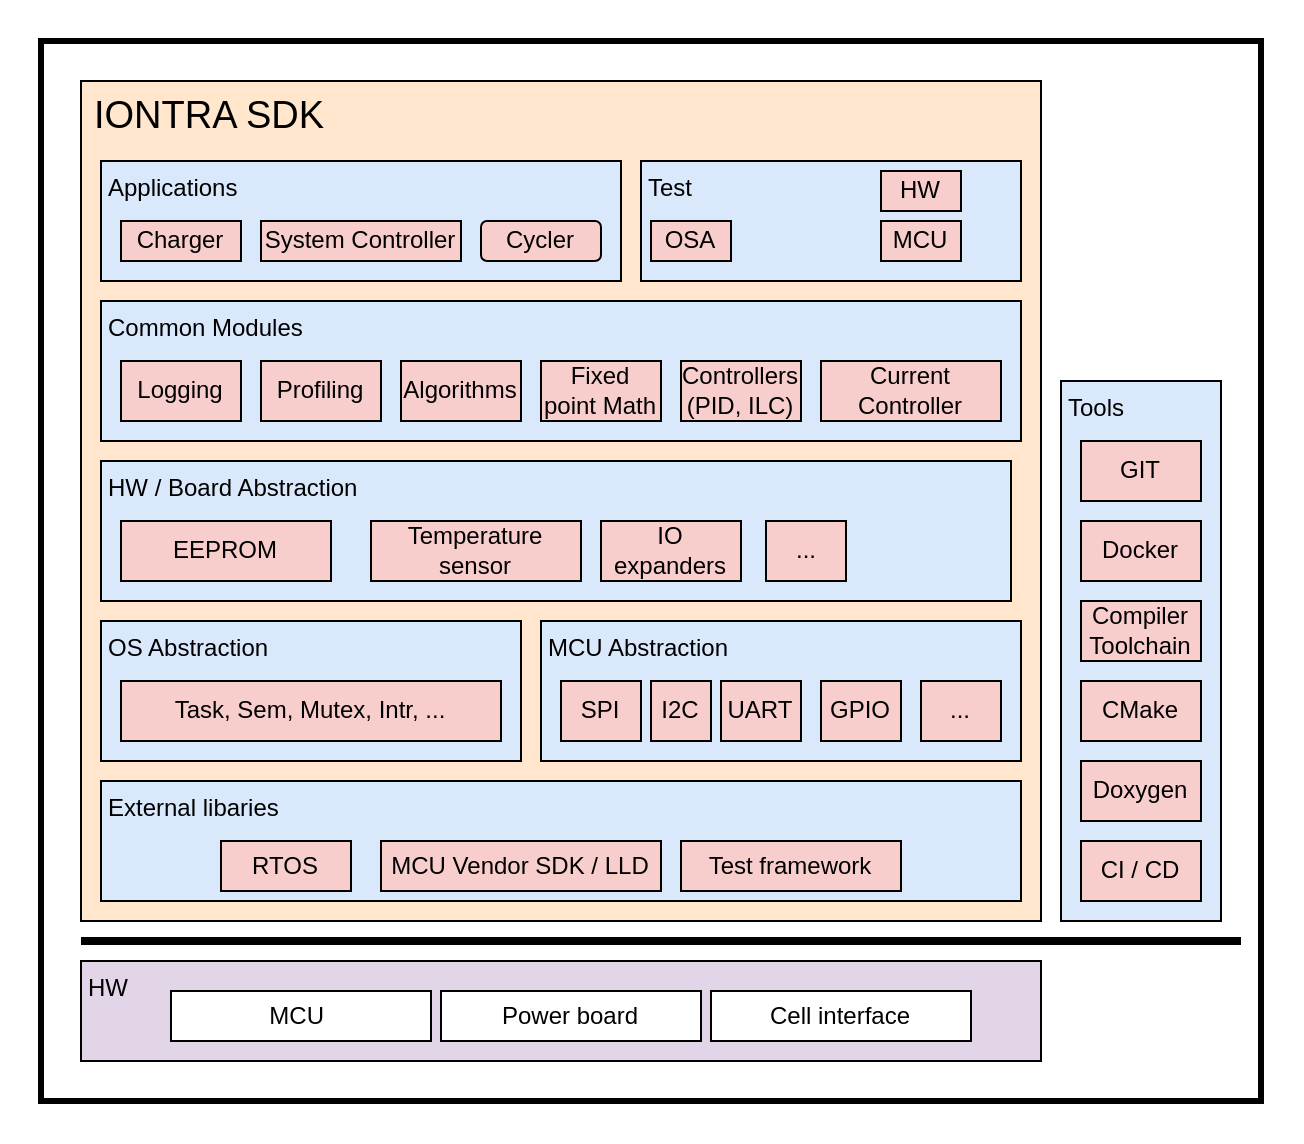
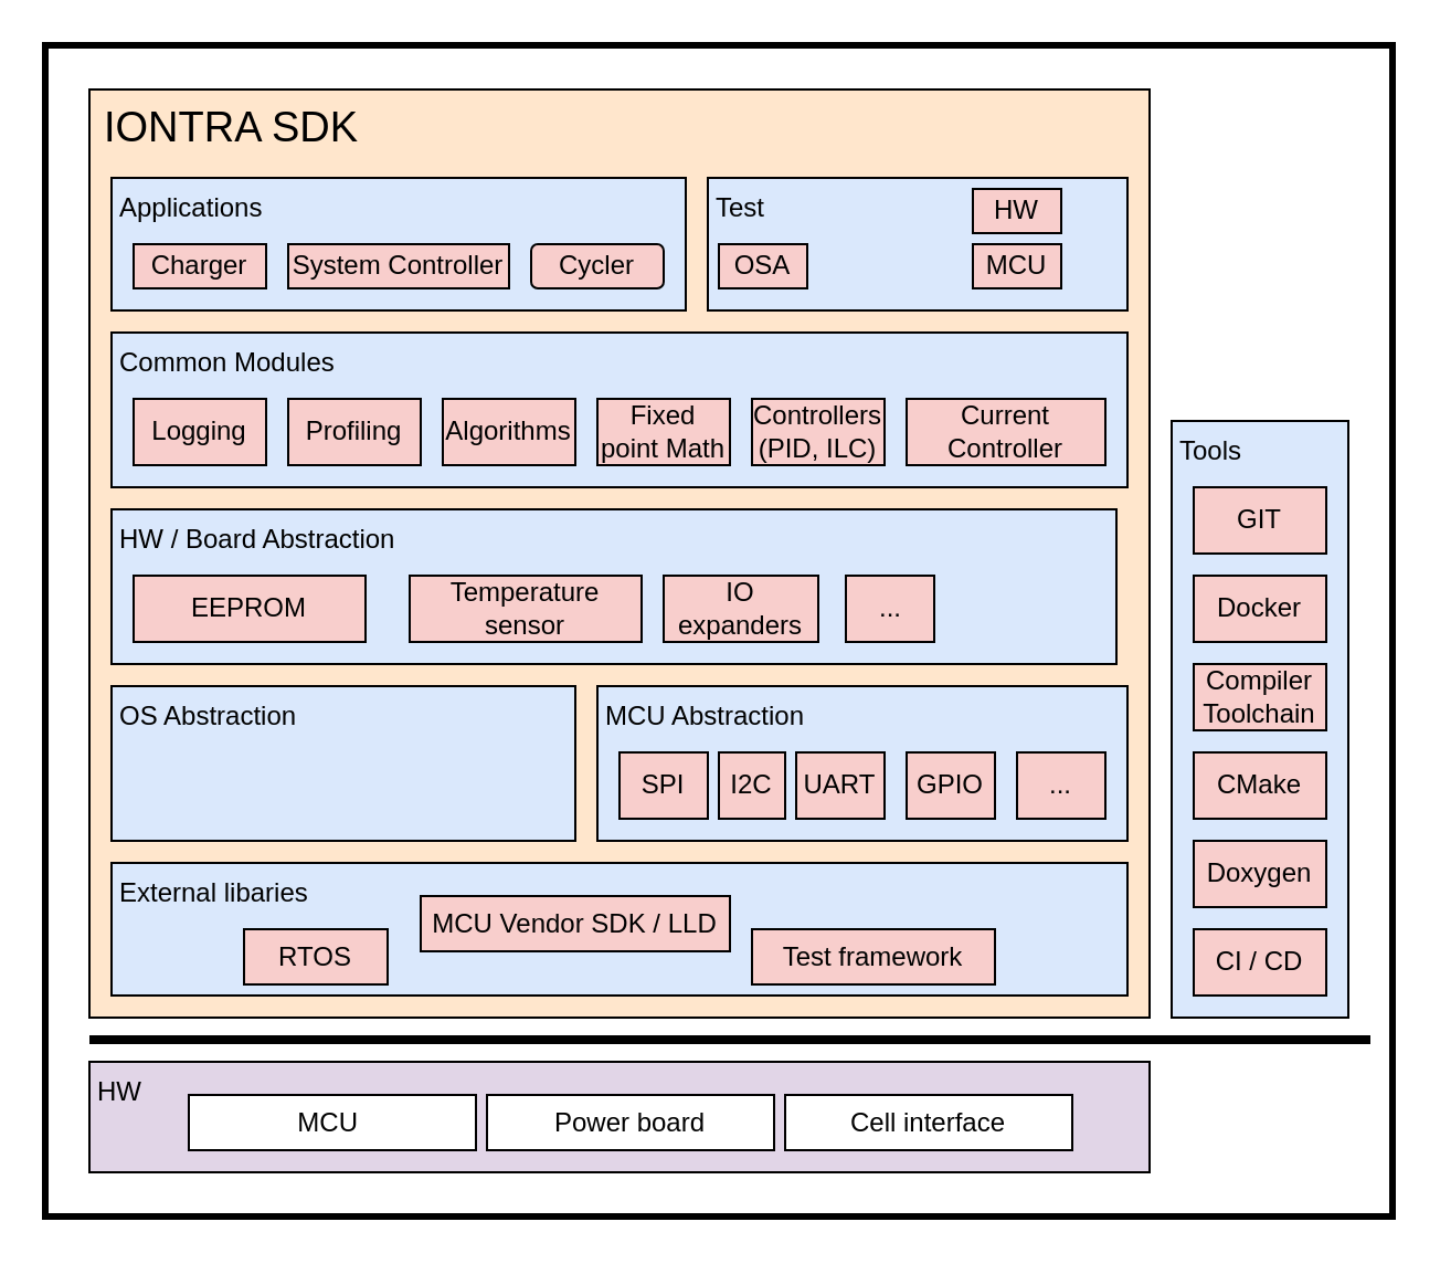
  <mxCell id="0" />
  <mxCell id="1" parent="0" />
  <mxCell id="2" value="" style="rounded=0;whiteSpace=wrap;html=1;strokeWidth=3;strokeColor=default;" parent="1" vertex="1"><mxGeometry x="20" y="20" width="610" height="530" as="geometry" /></mxCell>
  <mxCell id="3" value="IONTRA SDK" style="text;html=1;align=left;verticalAlign=top;whiteSpace=wrap;rounded=0;fontSize=19;spacingLeft=5;fillColor=#ffe6cc;strokeColor=default;" parent="1" vertex="1"><mxGeometry x="40" y="40" width="480" height="420" as="geometry" /></mxCell>
  <mxCell id="4" value="External libaries" style="rounded=0;whiteSpace=wrap;html=1;align=left;verticalAlign=top;spacingLeft=2;fillColor=#dae8fc;strokeColor=default;" parent="1" vertex="1"><mxGeometry x="50" y="390" width="460" height="60" as="geometry" /></mxCell>
  <mxCell id="5" value="HW" style="rounded=0;whiteSpace=wrap;html=1;align=left;verticalAlign=top;spacingLeft=2;fillColor=#e1d5e7;strokeColor=default;" parent="1" vertex="1"><mxGeometry x="40" y="480" width="480" height="50" as="geometry" /></mxCell>
  <mxCell id="6" value="OS Abstraction" style="rounded=0;whiteSpace=wrap;html=1;align=left;verticalAlign=top;spacingLeft=2;fillColor=#dae8fc;strokeColor=default;" parent="1" vertex="1"><mxGeometry x="50" y="310" width="210" height="70" as="geometry" /></mxCell>
  <mxCell id="7" value="MCU Abstraction" style="rounded=0;whiteSpace=wrap;html=1;align=left;verticalAlign=top;spacingLeft=2;fillColor=#dae8fc;strokeColor=default;" parent="1" vertex="1"><mxGeometry x="270" y="310" width="240" height="70" as="geometry" /></mxCell>
  <mxCell id="8" value="RTOS" style="rounded=0;whiteSpace=wrap;html=1;fillColor=#f8cecc;strokeColor=default;" parent="1" vertex="1"><mxGeometry x="110" y="420" width="65" height="25" as="geometry" /></mxCell>
- <mxCell id="9" value="MCU Vendor SDK / LLD" style="rounded=0;whiteSpace=wrap;html=1;fillColor=#f8cecc;strokeColor=default;" parent="1" vertex="1"><mxGeometry x="190" y="420" width="140" height="25" as="geometry" /></mxCell>
+ <mxCell id="9" value="MCU Vendor SDK / LLD" style="rounded=0;whiteSpace=wrap;html=1;fillColor=#f8cecc;strokeColor=default;" parent="1" vertex="1"><mxGeometry x="190" y="405" width="140" height="25" as="geometry" /></mxCell>
  <mxCell id="10" value="HW / Board Abstraction" style="rounded=0;whiteSpace=wrap;html=1;align=left;verticalAlign=top;spacingLeft=2;fillColor=#dae8fc;strokeColor=default;" parent="1" vertex="1"><mxGeometry x="50" y="230" width="455" height="70" as="geometry" /></mxCell>
  <mxCell id="11" value="Temperature sensor" style="rounded=0;whiteSpace=wrap;html=1;fillColor=#f8cecc;strokeColor=default;" parent="1" vertex="1"><mxGeometry x="185" y="260" width="105" height="30" as="geometry" /></mxCell>
  <mxCell id="12" value="I2C" style="rounded=0;whiteSpace=wrap;html=1;fillColor=#f8cecc;strokeColor=default;" parent="1" vertex="1"><mxGeometry x="325" y="340" width="30" height="30" as="geometry" /></mxCell>
  <mxCell id="13" value="SPI" style="rounded=0;whiteSpace=wrap;html=1;fillColor=#f8cecc;strokeColor=default;" parent="1" vertex="1"><mxGeometry x="280" y="340" width="40" height="30" as="geometry" /></mxCell>
  <mxCell id="14" value="UART" style="rounded=0;whiteSpace=wrap;html=1;fillColor=#f8cecc;strokeColor=default;" parent="1" vertex="1"><mxGeometry x="360" y="340" width="40" height="30" as="geometry" /></mxCell>
  <mxCell id="15" value="GPIO" style="rounded=0;whiteSpace=wrap;html=1;fillColor=#f8cecc;strokeColor=default;" parent="1" vertex="1"><mxGeometry x="410" y="340" width="40" height="30" as="geometry" /></mxCell>
  <mxCell id="16" value="..." style="rounded=0;whiteSpace=wrap;html=1;fillColor=#f8cecc;strokeColor=default;" parent="1" vertex="1"><mxGeometry x="460" y="340" width="40" height="30" as="geometry" /></mxCell>
- <mxCell id="17" value="Task, Sem, Mutex, Intr, ..." style="rounded=0;whiteSpace=wrap;html=1;fillColor=#f8cecc;strokeColor=default;" parent="1" vertex="1"><mxGeometry x="60" y="340" width="190" height="30" as="geometry" /></mxCell>
  <mxCell id="18" value="Common Modules" style="rounded=0;whiteSpace=wrap;html=1;align=left;verticalAlign=top;spacingLeft=2;fillColor=#dae8fc;strokeColor=default;" parent="1" vertex="1"><mxGeometry x="50" y="150" width="460" height="70" as="geometry" /></mxCell>
  <mxCell id="19" value="Profiling" style="rounded=0;whiteSpace=wrap;html=1;fillColor=#f8cecc;strokeColor=default;" parent="1" vertex="1"><mxGeometry x="130" y="180" width="60" height="30" as="geometry" /></mxCell>
  <mxCell id="20" value="Algorithms" style="rounded=0;whiteSpace=wrap;html=1;fillColor=#f8cecc;strokeColor=default;" parent="1" vertex="1"><mxGeometry x="200" y="180" width="60" height="30" as="geometry" /></mxCell>
  <mxCell id="21" value="Fixed point Math" style="rounded=0;whiteSpace=wrap;html=1;fillColor=#f8cecc;strokeColor=default;" parent="1" vertex="1"><mxGeometry x="270" y="180" width="60" height="30" as="geometry" /></mxCell>
  <mxCell id="22" value="Controllers (PID, ILC)" style="rounded=0;whiteSpace=wrap;html=1;fillColor=#f8cecc;strokeColor=default;" parent="1" vertex="1"><mxGeometry x="340" y="180" width="60" height="30" as="geometry" /></mxCell>
  <mxCell id="23" value="Logging" style="rounded=0;whiteSpace=wrap;html=1;fillColor=#f8cecc;strokeColor=default;" parent="1" vertex="1"><mxGeometry x="60" y="180" width="60" height="30" as="geometry" /></mxCell>
  <mxCell id="24" value="Applications" style="rounded=0;whiteSpace=wrap;html=1;align=left;verticalAlign=top;spacingLeft=2;fillColor=#dae8fc;strokeColor=default;" parent="1" vertex="1"><mxGeometry x="50" y="80" width="260" height="60" as="geometry" /></mxCell>
  <mxCell id="25" value="Charger" style="rounded=0;whiteSpace=wrap;html=1;fillColor=#f8cecc;strokeColor=default;" parent="1" vertex="1"><mxGeometry x="60" y="110" width="60" height="20" as="geometry" /></mxCell>
  <mxCell id="26" value="System Controller" style="rounded=0;whiteSpace=wrap;html=1;fillColor=#f8cecc;strokeColor=default;" parent="1" vertex="1"><mxGeometry x="130" y="110" width="100" height="20" as="geometry" /></mxCell>
  <mxCell id="27" value="Test" style="rounded=0;whiteSpace=wrap;html=1;align=left;verticalAlign=top;spacingLeft=2;fillColor=#dae8fc;strokeColor=default;" parent="1" vertex="1"><mxGeometry x="320" y="80" width="190" height="60" as="geometry" /></mxCell>
  <mxCell id="28" value="OSA" style="rounded=0;whiteSpace=wrap;html=1;fillColor=#f8cecc;strokeColor=default;" parent="1" vertex="1"><mxGeometry x="325" y="110" width="40" height="20" as="geometry" /></mxCell>
  <mxCell id="29" value="MCU" style="rounded=0;whiteSpace=wrap;html=1;fillColor=#f8cecc;strokeColor=default;" parent="1" vertex="1"><mxGeometry x="440" y="110" width="40" height="20" as="geometry" /></mxCell>
  <mxCell id="30" value="HW" style="rounded=0;whiteSpace=wrap;html=1;fillColor=#f8cecc;strokeColor=default;" parent="1" vertex="1"><mxGeometry x="440" y="85" width="40" height="20" as="geometry" /></mxCell>
  <mxCell id="31" value="MCU&amp;nbsp;" style="rounded=0;whiteSpace=wrap;html=1;strokeColor=default;" parent="1" vertex="1"><mxGeometry x="85" y="495" width="130" height="25" as="geometry" /></mxCell>
  <mxCell id="32" value="Tools" style="rounded=0;whiteSpace=wrap;html=1;align=left;verticalAlign=top;spacingLeft=2;fillColor=#dae8fc;strokeColor=default;" parent="1" vertex="1"><mxGeometry x="530" y="190" width="80" height="270" as="geometry" /></mxCell>
  <mxCell id="33" value="Compiler Toolchain" style="rounded=0;whiteSpace=wrap;html=1;fillColor=#f8cecc;strokeColor=default;" parent="1" vertex="1"><mxGeometry x="540" y="300" width="60" height="30" as="geometry" /></mxCell>
  <mxCell id="34" value="CMake" style="rounded=0;whiteSpace=wrap;html=1;fillColor=#f8cecc;strokeColor=default;" parent="1" vertex="1"><mxGeometry x="540" y="340" width="60" height="30" as="geometry" /></mxCell>
  <mxCell id="35" value="Doxygen" style="rounded=0;whiteSpace=wrap;html=1;fillColor=#f8cecc;strokeColor=default;" parent="1" vertex="1"><mxGeometry x="540" y="380" width="60" height="30" as="geometry" /></mxCell>
  <mxCell id="36" value="CI / CD" style="rounded=0;whiteSpace=wrap;html=1;fillColor=#f8cecc;strokeColor=default;" parent="1" vertex="1"><mxGeometry x="540" y="420" width="60" height="30" as="geometry" /></mxCell>
  <mxCell id="37" value="Test framework" style="rounded=0;whiteSpace=wrap;html=1;fillColor=#f8cecc;strokeColor=default;" parent="1" vertex="1"><mxGeometry x="340" y="420" width="110" height="25" as="geometry" /></mxCell>
  <mxCell id="38" value="Docker" style="rounded=0;whiteSpace=wrap;html=1;fillColor=#f8cecc;strokeColor=default;" parent="1" vertex="1"><mxGeometry x="540" y="260" width="60" height="30" as="geometry" /></mxCell>
  <mxCell id="39" value="IO expanders" style="rounded=0;whiteSpace=wrap;html=1;fillColor=#f8cecc;strokeColor=default;" parent="1" vertex="1"><mxGeometry x="300" y="260" width="70" height="30" as="geometry" /></mxCell>
  <mxCell id="40" value="" style="html=1;rounded=0;endArrow=none;endFill=0;strokeWidth=4;strokeColor=default;" parent="1" edge="1"><mxGeometry width="100" relative="1" as="geometry"><mxPoint x="40" y="470" as="sourcePoint" /><mxPoint x="620" y="470" as="targetPoint" /></mxGeometry></mxCell>
  <mxCell id="41" value="GIT" style="rounded=0;whiteSpace=wrap;html=1;fillColor=#f8cecc;strokeColor=default;" parent="1" vertex="1"><mxGeometry x="540" y="220" width="60" height="30" as="geometry" /></mxCell>
  <mxCell id="42" value="Power board" style="rounded=0;whiteSpace=wrap;html=1;strokeColor=default;" parent="1" vertex="1"><mxGeometry x="220" y="495" width="130" height="25" as="geometry" /></mxCell>
  <mxCell id="43" value="Cell interface" style="rounded=0;whiteSpace=wrap;html=1;strokeColor=default;" parent="1" vertex="1"><mxGeometry x="355" y="495" width="130" height="25" as="geometry" /></mxCell>
  <mxCell id="44" value="Cycler" style="whiteSpace=wrap;html=1;fillColor=#f8cecc;strokeColor=default;rounded=1;" parent="1" vertex="1"><mxGeometry x="240" y="110" width="60" height="20" as="geometry" /></mxCell>
  <mxCell id="45" value="Current Controller" style="rounded=0;whiteSpace=wrap;html=1;fillColor=#f8cecc;strokeColor=default;" parent="1" vertex="1"><mxGeometry x="410" y="180" width="90" height="30" as="geometry" /></mxCell>
  <mxCell id="46" value="EEPROM" style="rounded=0;whiteSpace=wrap;html=1;fillColor=#f8cecc;strokeColor=default;" parent="1" vertex="1"><mxGeometry x="60" y="260" width="105" height="30" as="geometry" /></mxCell>
  <mxCell id="47" value="..." style="rounded=0;whiteSpace=wrap;html=1;fillColor=#f8cecc;strokeColor=default;" parent="1" vertex="1"><mxGeometry x="382.5" y="260" width="40" height="30" as="geometry" /></mxCell>
